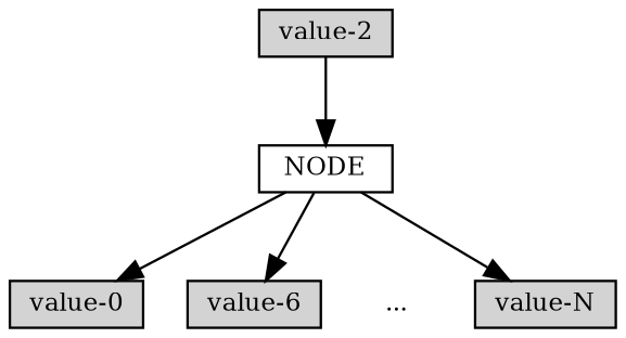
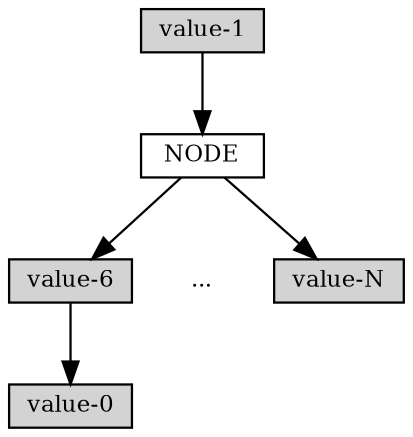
  digraph {
    fontname="DejaVu Serif"
    nodesep=0.25
    node [fillcolor=lightgrey fontname="DejaVu Serif" fontsize=10 shape=box style=filled]
    edge [arrowhead=normal fontname="DejaVu Serif"]
    n1 [height=0.25 label="value-0"]
-   n2 [height=0.25 label="value-2"]
+   n2 [height=0.25 label="value-1"]
    n3 [height=0.25 label="value-6"]
    n4 [height=0.25 label="NODE" style=solid fillcolor=""]
    n5 [height=0.25 label="..." shape=none style=solid width=0 fillcolor=""]
    n6 [height=0.25 label="value-N" width=0.75]
    subgraph sub_1 {
      n1
      n2
      n3
    }
    n2 -> n4
-   n4 -> n1
+   n3 -> n1
    n4 -> n3
    n4 -> n5 [style=invis]
    n4 -> n6 [style=solid]
  }
